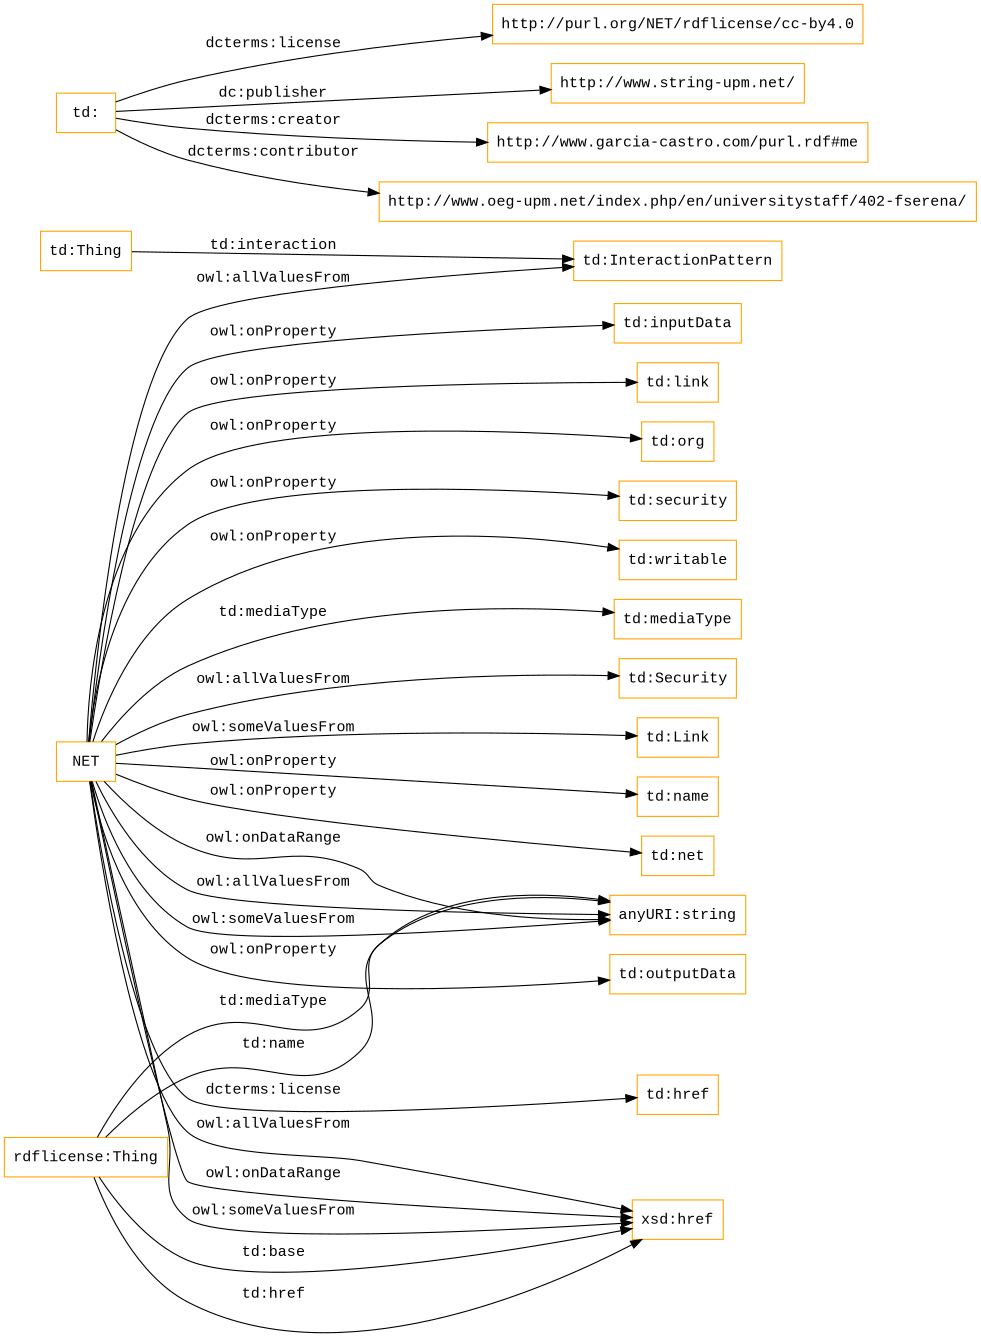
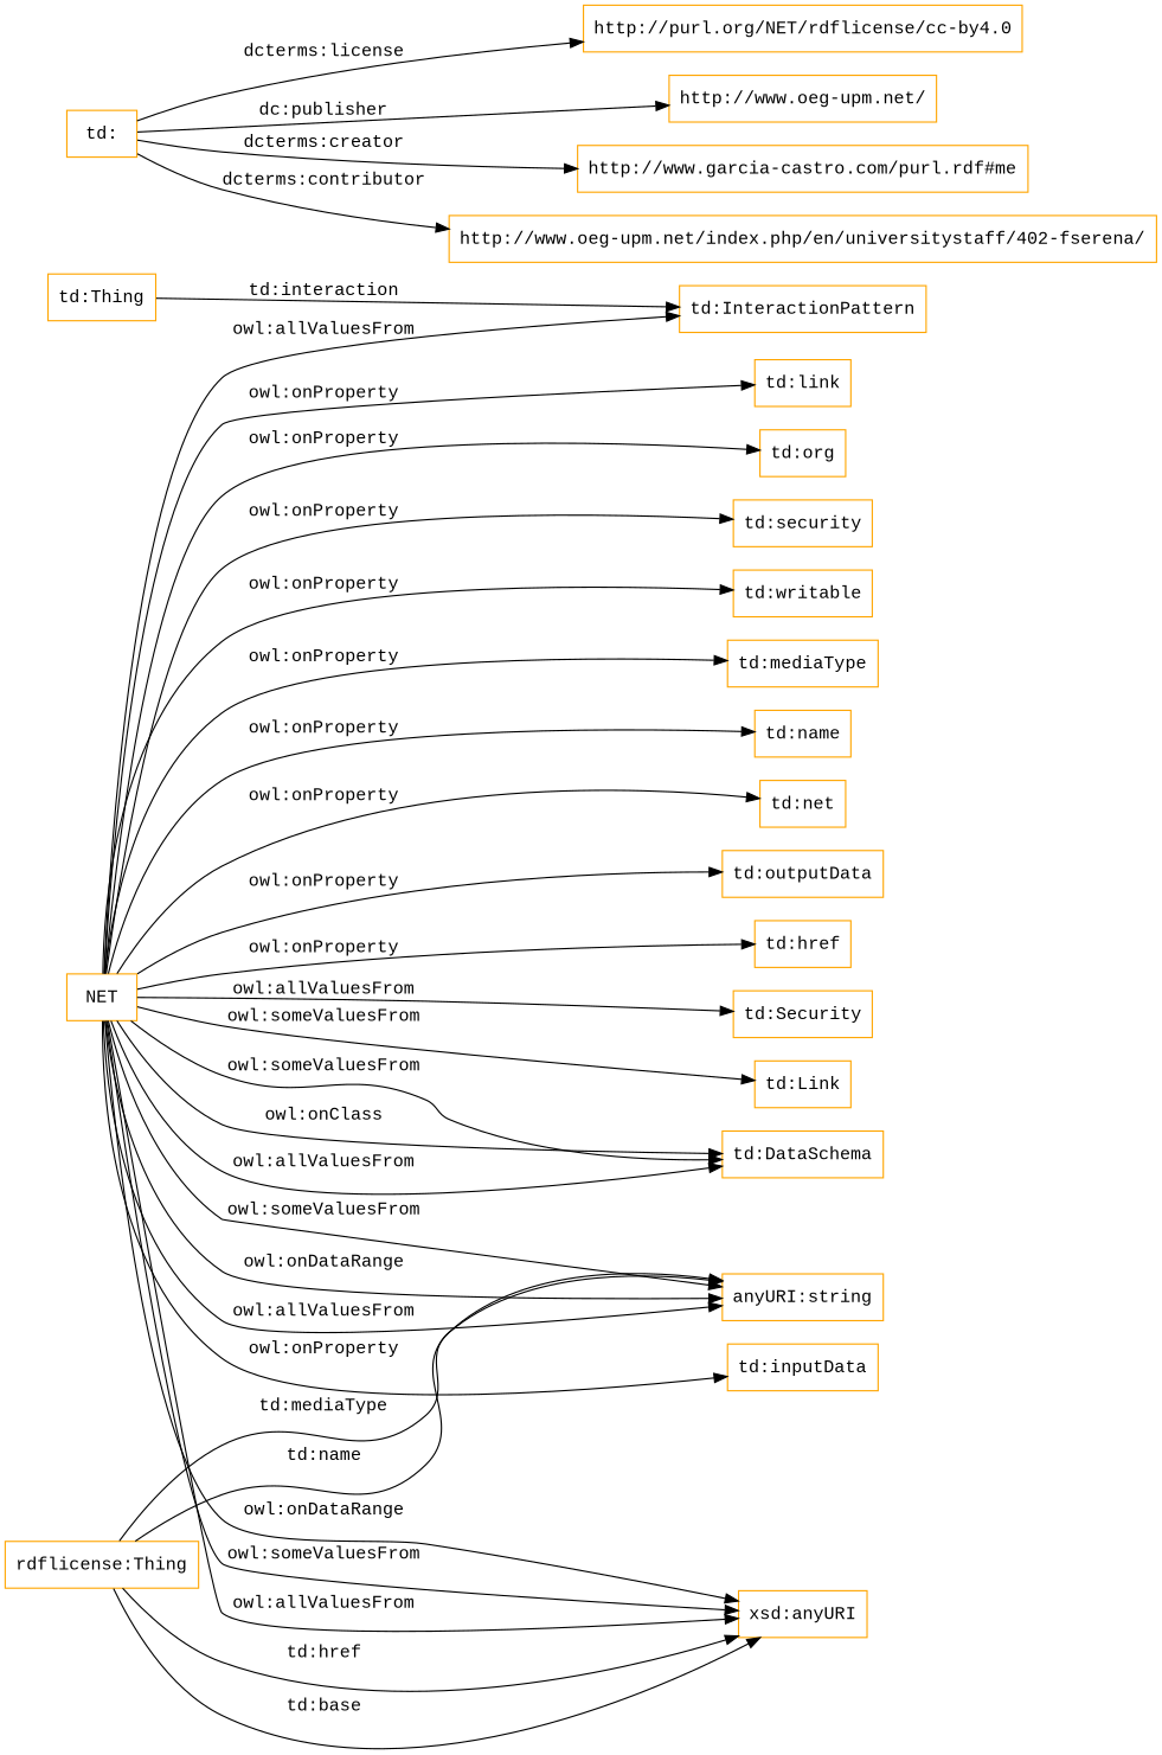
  digraph {
    fontname="Liberation Mono"
    rankdir=LR
    node [color=orange fontname="Liberation Mono" shape=rectangle]
    edge [fontname="Liberation Mono"]
    "td:Thing"
    "td:InteractionPattern"
    "td:"
    "http://purl.org/NET/rdflicense/cc-by4.0"
-   "http://www.oeg-upm.net/" [label="http://www.string-upm.net/"]
+   "http://www.oeg-upm.net/"
    n6 [label="http://www.garcia-castro.com/purl.rdf#me"]
    "http://www.oeg-upm.net/index.php/en/universitystaff/402-fserena/"
    n8 [label=NET]
    "td:Security"
    "td:Link"
+   "td:DataSchema"
    n12 [label="anyURI:string"]
    "td:inputData"
-   "xsd:anyURI" [label="xsd:href"]
+   "xsd:anyURI"
    "td:link"
    n16 [label="td:org"]
    "td:security"
    "td:writable"
    "td:mediaType"
    "td:name"
    n21 [label="td:net"]
    "td:outputData"
    "td:href"
    n24 [label="rdflicense:Thing"]
    "td:Thing" -> "td:InteractionPattern" [label="td:interaction"]
    "td:" -> "http://purl.org/NET/rdflicense/cc-by4.0" [label="dcterms:license"]
    "td:" -> "http://www.oeg-upm.net/" [label="dc:publisher"]
    "td:" -> n6 [label="dcterms:creator"]
    "td:" -> "http://www.oeg-upm.net/index.php/en/universitystaff/402-fserena/" [label="dcterms:contributor"]
    n8 -> "td:InteractionPattern" [label="owl:allValuesFrom"]
    n8 -> "td:Security" [label="owl:allValuesFrom"]
    n8 -> "td:Link" [label="owl:someValuesFrom"]
+   n8 -> "td:DataSchema" [label="owl:someValuesFrom"]
+   n8 -> "td:DataSchema" [label="owl:onClass"]
+   n8 -> "td:DataSchema" [label="owl:allValuesFrom"]
    n8 -> n12 [label="owl:someValuesFrom"]
    n8 -> n12 [label="owl:onDataRange"]
    n8 -> n12 [label="owl:allValuesFrom"]
    n8 -> "td:inputData" [label="owl:onProperty"]
    n8 -> "xsd:anyURI" [label="owl:someValuesFrom"]
    n8 -> "xsd:anyURI" [label="owl:allValuesFrom"]
    n8 -> "xsd:anyURI" [label="owl:onDataRange"]
    n8 -> "td:link" [label="owl:onProperty"]
    n8 -> n16 [label="owl:onProperty"]
    n8 -> "td:security" [label="owl:onProperty"]
    n8 -> "td:writable" [label="owl:onProperty"]
-   n8 -> "td:mediaType" [label="td:mediaType"]
+   n8 -> "td:mediaType" [label="owl:onProperty"]
    n8 -> "td:name" [label="owl:onProperty"]
    n8 -> n21 [label="owl:onProperty"]
    n8 -> "td:outputData" [label="owl:onProperty"]
-   n8 -> "td:href" [label="dcterms:license"]
+   n8 -> "td:href" [label="owl:onProperty"]
    n24 -> n12 [label="td:name"]
    n24 -> n12 [label="td:mediaType"]
    n24 -> "xsd:anyURI" [label="td:href"]
    n24 -> "xsd:anyURI" [label="td:base"]
  }
